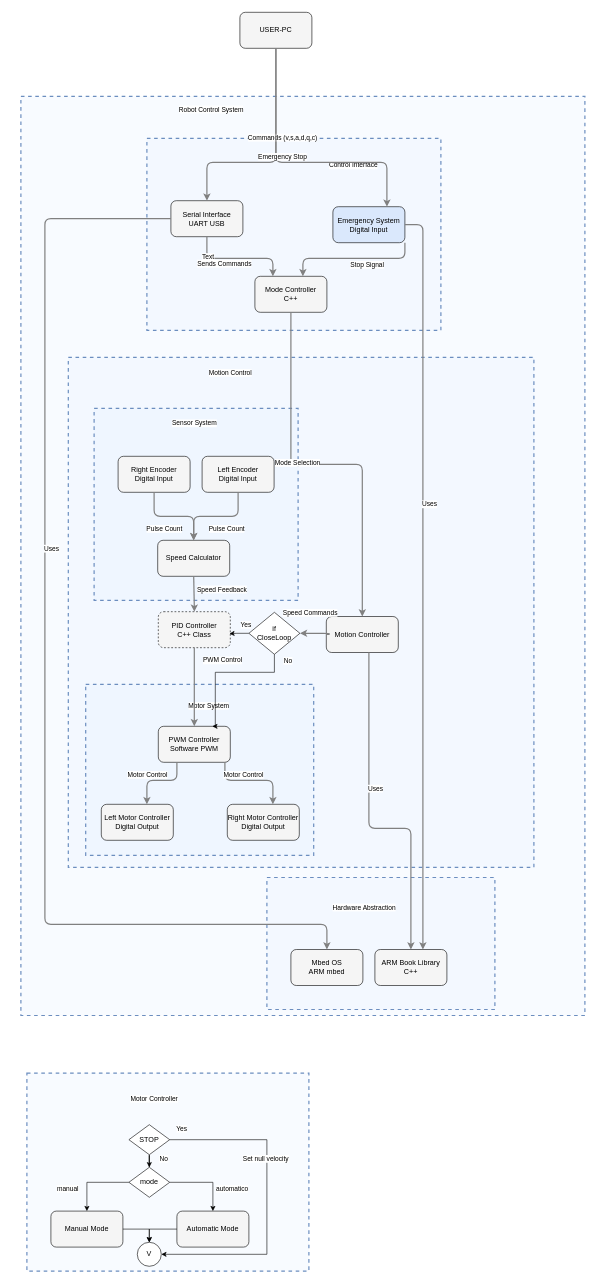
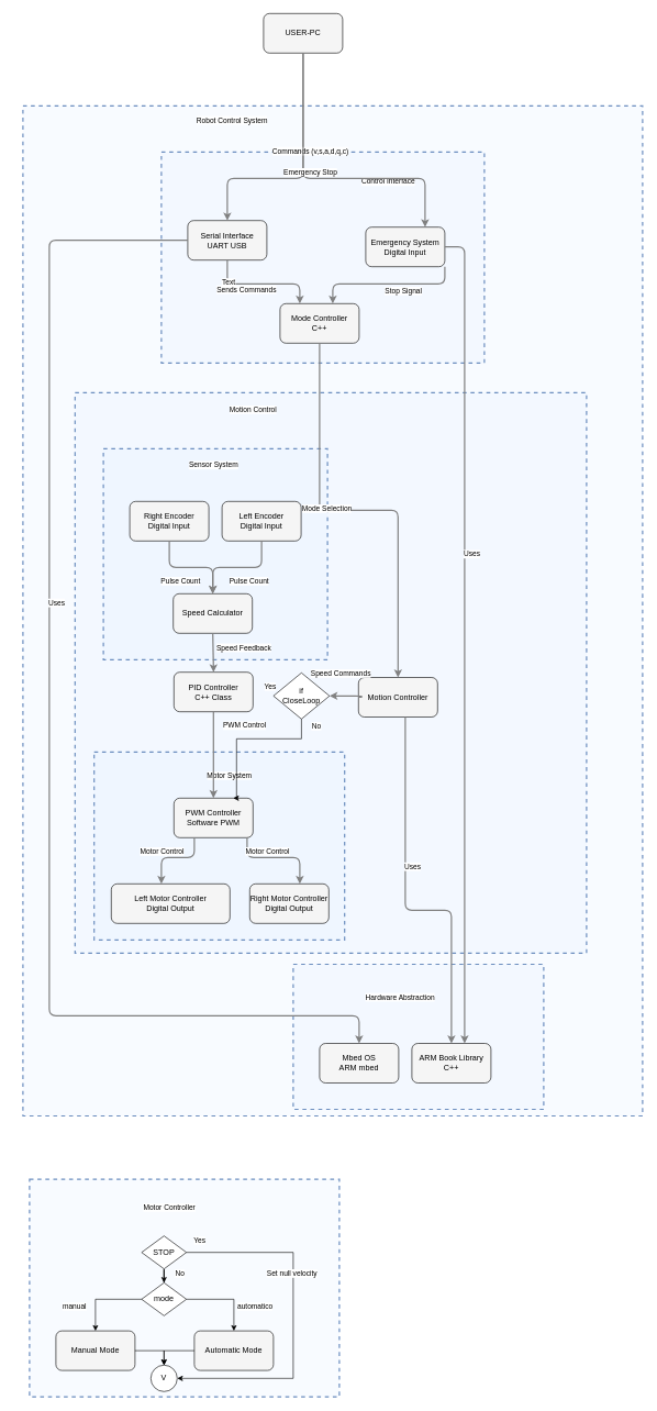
  <mxCell id="0" />
  <mxCell id="1" parent="0" />
  <mxCell id="2" value="" style="html=1;whiteSpace=wrap;container=1;fillColor=#dae8fc;strokeColor=#6c8ebf;dashed=1;fillOpacity=20;strokeWidth=2;containerType=none;recursiveResize=0;movable=1;resizable=1;autosize=0;dropTarget=0" parent="1" vertex="1"><mxGeometry x="34" y="160" width="940" height="1532" as="geometry" /></mxCell>
  <mxCell id="3" value="" style="html=1;whiteSpace=wrap;container=1;fillColor=#dae8fc;strokeColor=#6c8ebf;dashed=1;fillOpacity=20;strokeWidth=2;containerType=none;recursiveResize=0;movable=1;resizable=1;autosize=0;dropTarget=0" parent="2" vertex="1"><mxGeometry x="410" y="1302" width="380" height="220" as="geometry" /></mxCell>
  <mxCell id="4" value="Mbed OS&lt;br&gt;ARM mbed" style="rounded=1;whiteSpace=wrap;html=1;fillColor=#f5f5f5" parent="3" vertex="1"><mxGeometry x="40" y="120" width="120" height="60" as="geometry" /></mxCell>
  <mxCell id="5" value="ARM Book Library&lt;br&gt;C++" style="rounded=1;whiteSpace=wrap;html=1;fillColor=#f5f5f5" parent="3" vertex="1"><mxGeometry x="180" y="120" width="120" height="60" as="geometry" /></mxCell>
  <mxCell id="6" value="Hardware Abstraction" style="edgeLabel;html=1;align=center;verticalAlign=middle;resizable=0;labelBackgroundColor=white;spacing=5" parent="2" vertex="1"><mxGeometry x="420" y="1340" width="304" height="24" as="geometry" /></mxCell>
  <mxCell id="7" value="" style="html=1;whiteSpace=wrap;container=1;fillColor=#dae8fc;strokeColor=#6c8ebf;dashed=1;fillOpacity=20;strokeWidth=2;containerType=none;recursiveResize=0;movable=1;resizable=1;autosize=0;dropTarget=0" parent="2" vertex="1"><mxGeometry x="79" y="435" width="776" height="850" as="geometry" /></mxCell>
  <mxCell id="8" value="" style="html=1;whiteSpace=wrap;container=1;fillColor=#dae8fc;strokeColor=#6c8ebf;dashed=1;fillOpacity=20;strokeWidth=2;containerType=none;recursiveResize=0;movable=1;resizable=1;autosize=0;dropTarget=0" parent="7" vertex="1"><mxGeometry x="43" y="85" width="340" height="320" as="geometry" /></mxCell>
  <mxCell id="9" value="Left Encoder&lt;br&gt;Digital Input" style="rounded=1;whiteSpace=wrap;html=1;fillColor=#f5f5f5" parent="8" vertex="1"><mxGeometry x="180" y="80" width="120" height="60" as="geometry" /></mxCell>
  <mxCell id="10" value="Right Encoder&lt;br&gt;Digital Input" style="rounded=1;whiteSpace=wrap;html=1;fillColor=#f5f5f5" parent="8" vertex="1"><mxGeometry x="40" y="80" width="120" height="60" as="geometry" /></mxCell>
  <mxCell id="11" value="Speed Calculator" style="rounded=1;whiteSpace=wrap;html=1;fillColor=#f5f5f5" parent="8" vertex="1"><mxGeometry x="106" y="220" width="120" height="60" as="geometry" /></mxCell>
  <mxCell id="12" value="Sensor System" style="edgeLabel;html=1;align=center;verticalAlign=middle;resizable=0;labelBackgroundColor=white;spacing=5" parent="7" vertex="1"><mxGeometry x="58" y="98" width="304" height="24" as="geometry" /></mxCell>
  <mxCell id="13" value="" style="html=1;whiteSpace=wrap;container=1;fillColor=#dae8fc;strokeColor=#6c8ebf;dashed=1;fillOpacity=20;strokeWidth=2;containerType=none;recursiveResize=0;movable=1;resizable=1;autosize=0;dropTarget=0" parent="7" vertex="1"><mxGeometry x="29" y="545" width="380" height="285" as="geometry" /></mxCell>
- <mxCell id="14" value="Left Motor Controller&lt;br&gt;Digital Output" style="rounded=1;whiteSpace=wrap;html=1;fillColor=#f5f5f5" parent="13" vertex="1"><mxGeometry x="26" y="200" width="120" height="60" as="geometry" /></mxCell>
+ <mxCell id="14" value="Left Motor Controller&lt;br&gt;Digital Output" style="rounded=1;whiteSpace=wrap;html=1;fillColor=#f5f5f5" parent="13" vertex="1"><mxGeometry x="26" y="200" width="180" height="60" as="geometry" /></mxCell>
  <mxCell id="15" value="Right Motor Controller&lt;br&gt;Digital Output" style="rounded=1;whiteSpace=wrap;html=1;fillColor=#f5f5f5" parent="13" vertex="1"><mxGeometry x="236" y="200" width="120" height="60" as="geometry" /></mxCell>
  <mxCell id="16" value="PWM Controller&lt;br&gt;Software PWM" style="rounded=1;whiteSpace=wrap;html=1;fillColor=#f5f5f5" parent="13" vertex="1"><mxGeometry x="121" y="70" width="120" height="60" as="geometry" /></mxCell>
  <mxCell id="17" value="Motor System" style="edgeLabel;html=1;align=center;verticalAlign=middle;resizable=0;labelBackgroundColor=white;spacing=5" parent="7" vertex="1"><mxGeometry x="82" y="569" width="304" height="24" as="geometry" /></mxCell>
  <mxCell id="18" value="Motion Controller" style="rounded=1;whiteSpace=wrap;html=1;fillColor=#f5f5f5" parent="7" vertex="1"><mxGeometry x="430" y="432" width="120" height="60" as="geometry" /></mxCell>
- <mxCell id="19" value="PID Controller&lt;br&gt;C++ Class" style="rounded=1;whiteSpace=wrap;html=1;fillColor=#f5f5f5;dashed=1;" parent="7" vertex="1"><mxGeometry x="150" y="424" width="120" height="60" as="geometry" /></mxCell>
+ <mxCell id="19" value="PID Controller&lt;br&gt;C++ Class" style="rounded=1;whiteSpace=wrap;html=1;fillColor=#f5f5f5" parent="7" vertex="1"><mxGeometry x="150" y="424" width="120" height="60" as="geometry" /></mxCell>
  <mxCell id="20" value="Motion Control" style="edgeLabel;html=1;align=center;verticalAlign=middle;resizable=0;labelBackgroundColor=white;spacing=5" parent="2" vertex="1"><mxGeometry x="92" y="443" width="514" height="35" as="geometry" /></mxCell>
  <mxCell id="21" value="" style="html=1;whiteSpace=wrap;container=1;fillColor=#dae8fc;strokeColor=#6c8ebf;dashed=1;fillOpacity=20;strokeWidth=2;containerType=none;recursiveResize=0;movable=1;resizable=1;autosize=0;dropTarget=0" parent="2" vertex="1"><mxGeometry x="210" y="70" width="490" height="320" as="geometry" /></mxCell>
  <mxCell id="22" value="Serial Interface&lt;br&gt;UART USB" style="rounded=1;whiteSpace=wrap;html=1;fillColor=#f5f5f5" parent="21" vertex="1"><mxGeometry x="40" y="104" width="120" height="60" as="geometry" /></mxCell>
  <mxCell id="23" value="Mode Controller&lt;br&gt;C++" style="rounded=1;whiteSpace=wrap;html=1;fillColor=#f5f5f5" parent="21" vertex="1"><mxGeometry x="180" y="230" width="120" height="60" as="geometry" /></mxCell>
- <mxCell id="24" value="Emergency System&lt;br&gt;Digital Input" style="rounded=1;whiteSpace=wrap;html=1;fillColor=#dae8fc;" parent="21" vertex="1"><mxGeometry x="310" y="114" width="120" height="60" as="geometry" /></mxCell>
+ <mxCell id="24" value="Emergency System&lt;br&gt;Digital Input" style="rounded=1;whiteSpace=wrap;html=1;fillColor=#f5f5f5" parent="21" vertex="1"><mxGeometry x="310" y="114" width="120" height="60" as="geometry" /></mxCell>
  <mxCell id="25" style="edgeStyle=orthogonalEdgeStyle;rounded=1;orthogonalLoop=1;jettySize=auto;html=1;strokeColor=#808080;strokeWidth=2;jumpStyle=arc;jumpSize=10;spacing=15;labelBackgroundColor=white;labelBorderColor=none;entryX=0.25;entryY=0;entryDx=0;entryDy=0;" parent="21" source="22" target="23" edge="1"><mxGeometry relative="1" as="geometry"><Array as="points"><mxPoint x="100" y="200" /><mxPoint x="210" y="200" /></Array></mxGeometry></mxCell>
  <mxCell id="26" value="Sends Commands" style="edgeLabel;html=1;align=center;verticalAlign=middle;resizable=0;points=[];" parent="25" vertex="1" connectable="0"><mxGeometry x="-0.2" y="10" relative="1" as="geometry"><mxPoint x="-6" y="18" as="offset" /></mxGeometry></mxCell>
  <mxCell id="27" value="Text" style="edgeLabel;html=1;align=center;verticalAlign=middle;resizable=0;points=[];" vertex="1" connectable="0" parent="25"><mxGeometry x="-0.628" y="1" relative="1" as="geometry"><mxPoint as="offset" /></mxGeometry></mxCell>
  <mxCell id="28" value="Control Interface" style="edgeLabel;html=1;align=center;verticalAlign=middle;resizable=0;labelBackgroundColor=white;spacing=5" parent="2" vertex="1"><mxGeometry x="402" y="103" width="304" height="24" as="geometry" /></mxCell>
  <mxCell id="29" value="Robot Control System" style="edgeLabel;html=1;align=center;verticalAlign=middle;resizable=0;labelBackgroundColor=white;spacing=5" parent="1" vertex="1"><mxGeometry x="20" y="170" width="662" height="24" as="geometry" /></mxCell>
  <mxCell id="30" value="USER-PC" style="rounded=1;whiteSpace=wrap;html=1;fillColor=#f5f5f5" parent="1" vertex="1"><mxGeometry x="399" y="20" width="120" height="60" as="geometry" /></mxCell>
  <mxCell id="31" style="edgeStyle=orthogonalEdgeStyle;rounded=1;orthogonalLoop=1;jettySize=auto;html=1;strokeColor=#808080;strokeWidth=2;jumpStyle=arc;jumpSize=10;spacing=15;labelBackgroundColor=white;labelBorderColor=none" parent="1" source="30" target="22" edge="1"><mxGeometry relative="1" as="geometry"><Array as="points"><mxPoint x="459" y="270" /><mxPoint x="344" y="270" /></Array></mxGeometry></mxCell>
  <mxCell id="32" value="Commands (v,s,a,d,q,c)" style="edgeLabel;html=1;align=center;verticalAlign=middle;resizable=0;points=[];" parent="31" vertex="1" connectable="0"><mxGeometry x="-0.2" y="10" relative="1" as="geometry"><mxPoint as="offset" /></mxGeometry></mxCell>
  <mxCell id="33" style="edgeStyle=orthogonalEdgeStyle;rounded=1;orthogonalLoop=1;jettySize=auto;html=1;strokeColor=#808080;strokeWidth=2;jumpStyle=arc;jumpSize=10;spacing=15;labelBackgroundColor=white;labelBorderColor=none" parent="1" source="30" target="24" edge="1"><mxGeometry relative="1" as="geometry"><Array as="points"><mxPoint x="459" y="270" /><mxPoint x="644" y="270" /></Array></mxGeometry></mxCell>
  <mxCell id="34" value="Emergency Stop" style="edgeLabel;html=1;align=center;verticalAlign=middle;resizable=0;points=[];" parent="33" vertex="1" connectable="0"><mxGeometry x="-0.2" y="10" relative="1" as="geometry"><mxPoint as="offset" /></mxGeometry></mxCell>
  <mxCell id="35" style="edgeStyle=orthogonalEdgeStyle;rounded=1;orthogonalLoop=1;jettySize=auto;html=1;strokeColor=#808080;strokeWidth=2;jumpStyle=arc;jumpSize=10;spacing=15;labelBackgroundColor=white;labelBorderColor=none" parent="1" source="24" target="23" edge="1"><mxGeometry relative="1" as="geometry"><Array as="points"><mxPoint x="674" y="430" /><mxPoint x="504" y="430" /></Array></mxGeometry></mxCell>
  <mxCell id="36" value="Stop Signal" style="edgeLabel;html=1;align=center;verticalAlign=middle;resizable=0;points=[];" parent="35" vertex="1" connectable="0"><mxGeometry x="-0.2" y="10" relative="1" as="geometry"><mxPoint as="offset" /></mxGeometry></mxCell>
  <mxCell id="37" style="edgeStyle=orthogonalEdgeStyle;rounded=1;orthogonalLoop=1;jettySize=auto;html=1;strokeColor=#808080;strokeWidth=2;jumpStyle=arc;jumpSize=10;spacing=15;labelBackgroundColor=white;labelBorderColor=none" parent="1" source="23" target="18" edge="1"><mxGeometry relative="1" as="geometry" /></mxCell>
  <mxCell id="38" value="Mode Selection" style="edgeLabel;html=1;align=center;verticalAlign=middle;resizable=0;points=[];" parent="37" vertex="1" connectable="0"><mxGeometry x="-0.2" y="10" relative="1" as="geometry"><mxPoint as="offset" /></mxGeometry></mxCell>
  <mxCell id="39" style="edgeStyle=orthogonalEdgeStyle;rounded=1;orthogonalLoop=1;jettySize=auto;html=1;strokeColor=#808080;strokeWidth=2;jumpStyle=arc;jumpSize=10;spacing=15;labelBackgroundColor=white;labelBorderColor=none;entryX=1;entryY=0.5;entryDx=0;entryDy=0;exitX=0;exitY=0.5;exitDx=0;exitDy=0;" parent="1" source="18" target="63" edge="1"><mxGeometry relative="1" as="geometry"><Array as="points"><mxPoint x="548" y="1055" /></Array></mxGeometry></mxCell>
  <mxCell id="40" value="Speed Commands" style="edgeLabel;html=1;align=center;verticalAlign=middle;resizable=0;points=[];" parent="39" vertex="1" connectable="0"><mxGeometry x="-0.2" y="10" relative="1" as="geometry"><mxPoint x="-18" y="-45" as="offset" /></mxGeometry></mxCell>
  <mxCell id="41" value="Yes" style="edgeLabel;html=1;align=center;verticalAlign=middle;resizable=0;points=[];" vertex="1" connectable="0" parent="39"><mxGeometry x="-0.2" y="10" relative="1" as="geometry"><mxPoint x="-125" y="-25" as="offset" /></mxGeometry></mxCell>
  <mxCell id="42" value="No" style="edgeLabel;html=1;align=center;verticalAlign=middle;resizable=0;points=[];" vertex="1" connectable="0" parent="39"><mxGeometry x="-0.2" y="10" relative="1" as="geometry"><mxPoint x="-55" y="35" as="offset" /></mxGeometry></mxCell>
  <mxCell id="43" style="edgeStyle=orthogonalEdgeStyle;rounded=1;orthogonalLoop=1;jettySize=auto;html=1;strokeColor=#808080;strokeWidth=2;jumpStyle=arc;jumpSize=10;spacing=15;labelBackgroundColor=white;labelBorderColor=none" parent="1" source="19" target="16" edge="1"><mxGeometry relative="1" as="geometry" /></mxCell>
  <mxCell id="44" value="PWM Control" style="edgeLabel;html=1;align=center;verticalAlign=middle;resizable=0;points=[];" parent="43" vertex="1" connectable="0"><mxGeometry x="-0.2" y="10" relative="1" as="geometry"><mxPoint x="36" y="-32" as="offset" /></mxGeometry></mxCell>
  <mxCell id="45" style="edgeStyle=orthogonalEdgeStyle;rounded=1;orthogonalLoop=1;jettySize=auto;html=1;strokeColor=#808080;strokeWidth=2;jumpStyle=arc;jumpSize=10;spacing=15;labelBackgroundColor=white;labelBorderColor=none" parent="1" target="14" edge="1"><mxGeometry relative="1" as="geometry"><mxPoint x="294" y="1270" as="sourcePoint" /><Array as="points"><mxPoint x="294" y="1300" /><mxPoint x="244" y="1300" /></Array></mxGeometry></mxCell>
  <mxCell id="46" value="Motor Control" style="edgeLabel;html=1;align=center;verticalAlign=middle;resizable=0;points=[];" parent="45" vertex="1" connectable="0"><mxGeometry x="-0.2" y="10" relative="1" as="geometry"><mxPoint x="-32" y="-20" as="offset" /></mxGeometry></mxCell>
  <mxCell id="47" style="edgeStyle=orthogonalEdgeStyle;rounded=1;orthogonalLoop=1;jettySize=auto;html=1;strokeColor=#808080;strokeWidth=2;jumpStyle=arc;jumpSize=10;spacing=15;labelBackgroundColor=white;labelBorderColor=none" parent="1" source="16" target="15" edge="1"><mxGeometry relative="1" as="geometry"><Array as="points"><mxPoint x="374" y="1300" /><mxPoint x="454" y="1300" /></Array></mxGeometry></mxCell>
  <mxCell id="48" value="Motor Control" style="edgeLabel;html=1;align=center;verticalAlign=middle;resizable=0;points=[];" parent="47" vertex="1" connectable="0"><mxGeometry x="-0.2" y="10" relative="1" as="geometry"><mxPoint as="offset" /></mxGeometry></mxCell>
  <mxCell id="49" style="edgeStyle=orthogonalEdgeStyle;rounded=1;orthogonalLoop=1;jettySize=auto;html=1;strokeColor=#808080;strokeWidth=2;jumpStyle=arc;jumpSize=10;spacing=15;labelBackgroundColor=white;labelBorderColor=none" parent="1" source="9" target="11" edge="1"><mxGeometry relative="1" as="geometry" /></mxCell>
  <mxCell id="50" value="Pulse Count" style="edgeLabel;html=1;align=center;verticalAlign=middle;resizable=0;points=[];" parent="49" vertex="1" connectable="0"><mxGeometry x="-0.2" y="10" relative="1" as="geometry"><mxPoint x="2" y="10" as="offset" /></mxGeometry></mxCell>
  <mxCell id="51" style="edgeStyle=orthogonalEdgeStyle;rounded=1;orthogonalLoop=1;jettySize=auto;html=1;strokeColor=#808080;strokeWidth=2;jumpStyle=arc;jumpSize=10;spacing=15;labelBackgroundColor=white;labelBorderColor=none" parent="1" source="10" target="11" edge="1"><mxGeometry relative="1" as="geometry" /></mxCell>
  <mxCell id="52" value="Pulse Count" style="edgeLabel;html=1;align=center;verticalAlign=middle;resizable=0;points=[];" parent="51" vertex="1" connectable="0"><mxGeometry x="-0.2" y="10" relative="1" as="geometry"><mxPoint x="-2" y="30" as="offset" /></mxGeometry></mxCell>
  <mxCell id="53" style="edgeStyle=orthogonalEdgeStyle;rounded=1;orthogonalLoop=1;jettySize=auto;html=1;strokeColor=#808080;strokeWidth=2;jumpStyle=arc;jumpSize=10;spacing=15;labelBackgroundColor=white;labelBorderColor=none" parent="1" source="11" target="19" edge="1"><mxGeometry relative="1" as="geometry" /></mxCell>
  <mxCell id="54" value="Speed Feedback" style="edgeLabel;html=1;align=center;verticalAlign=middle;resizable=0;points=[];" parent="53" vertex="1" connectable="0"><mxGeometry x="-0.2" y="10" relative="1" as="geometry"><mxPoint x="36" y="-3" as="offset" /></mxGeometry></mxCell>
  <mxCell id="55" style="edgeStyle=orthogonalEdgeStyle;rounded=1;orthogonalLoop=1;jettySize=auto;html=1;strokeColor=#808080;strokeWidth=2;jumpStyle=arc;jumpSize=10;spacing=15;labelBackgroundColor=white;labelBorderColor=none" parent="1" source="22" target="4" edge="1"><mxGeometry relative="1" as="geometry"><Array as="points"><mxPoint x="74" y="364" /><mxPoint x="74" y="1540" /><mxPoint x="544" y="1540" /></Array></mxGeometry></mxCell>
  <mxCell id="56" value="Uses" style="edgeLabel;html=1;align=center;verticalAlign=middle;resizable=0;points=[];" parent="55" vertex="1" connectable="0"><mxGeometry x="-0.2" y="10" relative="1" as="geometry"><mxPoint as="offset" /></mxGeometry></mxCell>
  <mxCell id="57" style="edgeStyle=orthogonalEdgeStyle;rounded=1;orthogonalLoop=1;jettySize=auto;html=1;strokeColor=#808080;strokeWidth=2;jumpStyle=arc;jumpSize=10;spacing=15;labelBackgroundColor=white;labelBorderColor=none" parent="1" source="18" target="5" edge="1"><mxGeometry relative="1" as="geometry"><Array as="points"><mxPoint x="614" y="1380" /><mxPoint x="684" y="1380" /></Array></mxGeometry></mxCell>
  <mxCell id="58" value="Uses" style="edgeLabel;html=1;align=center;verticalAlign=middle;resizable=0;points=[];" parent="57" vertex="1" connectable="0"><mxGeometry x="-0.2" y="10" relative="1" as="geometry"><mxPoint as="offset" /></mxGeometry></mxCell>
  <mxCell id="59" style="edgeStyle=orthogonalEdgeStyle;rounded=1;orthogonalLoop=1;jettySize=auto;html=1;strokeColor=#808080;strokeWidth=2;jumpStyle=arc;jumpSize=10;spacing=15;labelBackgroundColor=white;labelBorderColor=none" parent="1" source="24" target="5" edge="1"><mxGeometry relative="1" as="geometry"><Array as="points"><mxPoint x="704" y="1300" /><mxPoint x="704" y="1300" /></Array></mxGeometry></mxCell>
  <mxCell id="60" value="Uses" style="edgeLabel;html=1;align=center;verticalAlign=middle;resizable=0;points=[];" parent="59" vertex="1" connectable="0"><mxGeometry x="-0.2" y="10" relative="1" as="geometry"><mxPoint as="offset" /></mxGeometry></mxCell>
- <mxCell id="61" value="" style="edgeStyle=orthogonalEdgeStyle;rounded=0;orthogonalLoop=1;jettySize=auto;html=1;entryX=0.987;entryY=0.61;entryDx=0;entryDy=0;entryPerimeter=0;" edge="1" parent="1" source="63" target="19"><mxGeometry relative="1" as="geometry" /></mxCell>
  <mxCell id="62" style="edgeStyle=orthogonalEdgeStyle;rounded=0;orthogonalLoop=1;jettySize=auto;html=1;entryX=0.75;entryY=0;entryDx=0;entryDy=0;" edge="1" parent="1" source="63" target="16"><mxGeometry relative="1" as="geometry"><Array as="points"><mxPoint x="456" y="1120" /><mxPoint x="358" y="1120" /></Array></mxGeometry></mxCell>
  <mxCell id="63" value="if&lt;div&gt;CloseLoop&lt;/div&gt;" style="rhombus;whiteSpace=wrap;html=1;" vertex="1" parent="1"><mxGeometry x="414" y="1020" width="85" height="70" as="geometry" /></mxCell>
  <mxCell id="64" value="" style="html=1;whiteSpace=wrap;container=1;fillColor=#dae8fc;strokeColor=#6c8ebf;dashed=1;fillOpacity=20;strokeWidth=2;containerType=none;recursiveResize=0;movable=1;resizable=1;autosize=0;dropTarget=0" vertex="1" parent="1"><mxGeometry x="44" y="1788" width="470" height="330" as="geometry" /></mxCell>
  <mxCell id="65" value="Manual Mode" style="rounded=1;whiteSpace=wrap;html=1;fillColor=#f5f5f5" vertex="1" parent="64"><mxGeometry x="40" y="230" width="120" height="60" as="geometry" /></mxCell>
  <mxCell id="66" value="Automatic Mode" style="rounded=1;whiteSpace=wrap;html=1;fillColor=#f5f5f5" vertex="1" parent="64"><mxGeometry x="250" y="230" width="120" height="60" as="geometry" /></mxCell>
  <mxCell id="67" value="Motor Controller" style="edgeLabel;html=1;align=center;verticalAlign=middle;resizable=0;labelBackgroundColor=white;spacing=5" vertex="1" parent="1"><mxGeometry x="104" y="1819" width="304" height="24" as="geometry" /></mxCell>
  <mxCell id="68" style="edgeStyle=orthogonalEdgeStyle;rounded=0;orthogonalLoop=1;jettySize=auto;html=1;entryX=0.5;entryY=0;entryDx=0;entryDy=0;" edge="1" parent="1" source="70" target="65"><mxGeometry relative="1" as="geometry" /></mxCell>
  <mxCell id="69" style="edgeStyle=orthogonalEdgeStyle;rounded=0;orthogonalLoop=1;jettySize=auto;html=1;entryX=0.5;entryY=0;entryDx=0;entryDy=0;" edge="1" parent="1" source="70" target="66"><mxGeometry relative="1" as="geometry" /></mxCell>
  <mxCell id="70" value="mode" style="rhombus;whiteSpace=wrap;html=1;" vertex="1" parent="1"><mxGeometry x="214" y="1945" width="68" height="50" as="geometry" /></mxCell>
  <mxCell id="71" value="manual" style="edgeLabel;html=1;align=center;verticalAlign=middle;resizable=0;points=[];" vertex="1" connectable="0" parent="1"><mxGeometry x="134.002" y="1959.997" as="geometry"><mxPoint x="-23" y="21" as="offset" /></mxGeometry></mxCell>
  <mxCell id="72" value="automatico" style="edgeLabel;html=1;align=center;verticalAlign=middle;resizable=0;points=[];" vertex="1" connectable="0" parent="1"><mxGeometry x="408.002" y="1959.997" as="geometry"><mxPoint x="-23" y="21" as="offset" /></mxGeometry></mxCell>
  <mxCell id="73" style="edgeStyle=orthogonalEdgeStyle;rounded=0;orthogonalLoop=1;jettySize=auto;html=1;entryX=1;entryY=0.5;entryDx=0;entryDy=0;" edge="1" parent="1" source="75" target="76"><mxGeometry relative="1" as="geometry"><Array as="points"><mxPoint x="444" y="1899" /><mxPoint x="444" y="2090" /></Array></mxGeometry></mxCell>
  <mxCell id="74" value="" style="edgeStyle=orthogonalEdgeStyle;rounded=0;orthogonalLoop=1;jettySize=auto;html=1;" edge="1" parent="1" source="75" target="70"><mxGeometry relative="1" as="geometry" /></mxCell>
  <mxCell id="75" value="STOP" style="rhombus;whiteSpace=wrap;html=1;" vertex="1" parent="1"><mxGeometry x="214" y="1874" width="68" height="50" as="geometry" /></mxCell>
  <mxCell id="76" value="V" style="ellipse;whiteSpace=wrap;html=1;" vertex="1" parent="1"><mxGeometry x="228" y="2070" width="40" height="40" as="geometry" /></mxCell>
  <mxCell id="77" style="edgeStyle=orthogonalEdgeStyle;rounded=0;orthogonalLoop=1;jettySize=auto;html=1;entryX=0.5;entryY=0;entryDx=0;entryDy=0;" edge="1" parent="1" source="66" target="76"><mxGeometry relative="1" as="geometry" /></mxCell>
  <mxCell id="78" style="edgeStyle=orthogonalEdgeStyle;rounded=0;orthogonalLoop=1;jettySize=auto;html=1;entryX=0.5;entryY=0;entryDx=0;entryDy=0;" edge="1" parent="1" source="65" target="76"><mxGeometry relative="1" as="geometry" /></mxCell>
  <mxCell id="79" value="No" style="edgeLabel;html=1;align=center;verticalAlign=middle;resizable=0;points=[];" vertex="1" connectable="0" parent="1"><mxGeometry x="294.002" y="1909.997" as="geometry"><mxPoint x="-23" y="21" as="offset" /></mxGeometry></mxCell>
  <mxCell id="80" value="Yes" style="edgeLabel;html=1;align=center;verticalAlign=middle;resizable=0;points=[];" vertex="1" connectable="0" parent="1"><mxGeometry x="324.002" y="1859.997" as="geometry"><mxPoint x="-23" y="21" as="offset" /></mxGeometry></mxCell>
  <mxCell id="81" value="Set null velocity" style="edgeLabel;html=1;align=center;verticalAlign=middle;resizable=0;points=[];" vertex="1" connectable="0" parent="1"><mxGeometry x="464.002" y="1909.997" as="geometry"><mxPoint x="-23" y="21" as="offset" /></mxGeometry></mxCell>
